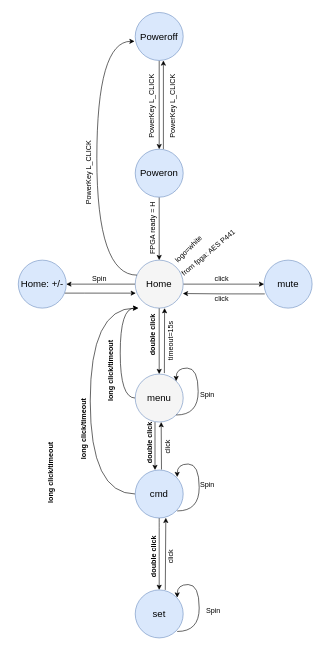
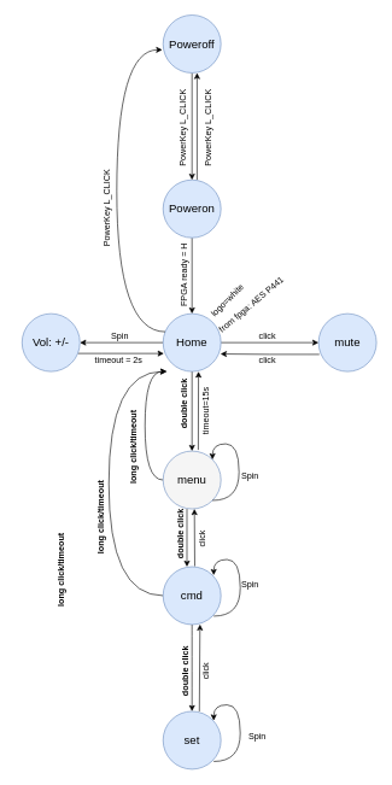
  <mxCell id="0" />
  <mxCell id="1" parent="0" />
  <mxCell id="2" value="" style="edgeStyle=orthogonalEdgeStyle;rounded=0;orthogonalLoop=1;jettySize=auto;html=1;fontSize=16;entryX=0.5;entryY=0;entryDx=0;entryDy=0;exitX=0.5;exitY=1;exitDx=0;exitDy=0;" parent="1" source="43" target="6" edge="1"><mxGeometry relative="1" as="geometry"><mxPoint x="265" y="423" as="targetPoint" /><mxPoint x="265" y="333" as="sourcePoint" /></mxGeometry></mxCell>
  <mxCell id="3" value="" style="edgeStyle=orthogonalEdgeStyle;rounded=0;orthogonalLoop=1;jettySize=auto;html=1;fontSize=12;" parent="1" source="6" target="9" edge="1"><mxGeometry relative="1" as="geometry" /></mxCell>
  <mxCell id="4" value="" style="edgeStyle=orthogonalEdgeStyle;rounded=0;orthogonalLoop=1;jettySize=auto;html=1;fontSize=12;" parent="1" source="6" target="12" edge="1"><mxGeometry relative="1" as="geometry" /></mxCell>
  <mxCell id="5" value="" style="edgeStyle=orthogonalEdgeStyle;rounded=0;orthogonalLoop=1;jettySize=auto;html=1;fontSize=12;" parent="1" source="6" target="18" edge="1"><mxGeometry relative="1" as="geometry" /></mxCell>
- <mxCell id="6" value="Home" style="ellipse;whiteSpace=wrap;html=1;aspect=fixed;fontSize=16;fillColor=#f5f5f5;strokeColor=#6c8ebf;" parent="1" vertex="1"><mxGeometry x="225" y="433" width="80" height="80" as="geometry" /></mxCell>
+ <mxCell id="6" value="Home" style="ellipse;whiteSpace=wrap;html=1;aspect=fixed;fontSize=16;fillColor=#dae8fc;strokeColor=#6c8ebf;" parent="1" vertex="1"><mxGeometry x="225" y="433" width="80" height="80" as="geometry" /></mxCell>
  <mxCell id="7" value="logo=white" style="text;html=1;align=center;verticalAlign=middle;resizable=0;points=[];autosize=1;strokeColor=none;fillColor=none;fontSize=12;rotation=-45;" parent="1" vertex="1"><mxGeometry x="274" y="400" width="80" height="30" as="geometry" /></mxCell>
  <mxCell id="8" style="edgeStyle=orthogonalEdgeStyle;rounded=0;orthogonalLoop=1;jettySize=auto;html=1;entryX=0.993;entryY=0.696;entryDx=0;entryDy=0;fontSize=12;exitX=0.013;exitY=0.704;exitDx=0;exitDy=0;exitPerimeter=0;entryPerimeter=0;" parent="1" source="9" target="6" edge="1"><mxGeometry relative="1" as="geometry" /></mxCell>
  <mxCell id="9" value="mute" style="ellipse;whiteSpace=wrap;html=1;fontSize=16;fillColor=#dae8fc;strokeColor=#6c8ebf;" parent="1" vertex="1"><mxGeometry x="440" y="433" width="80" height="80" as="geometry" /></mxCell>
  <mxCell id="10" value="&lt;span&gt;click&lt;/span&gt;" style="text;html=1;align=center;verticalAlign=middle;resizable=0;points=[];autosize=1;strokeColor=none;fillColor=none;fontSize=12;fontStyle=0" parent="1" vertex="1"><mxGeometry x="344" y="449" width="50" height="30" as="geometry" /></mxCell>
  <mxCell id="11" style="edgeStyle=orthogonalEdgeStyle;rounded=0;orthogonalLoop=1;jettySize=auto;html=1;entryX=0.013;entryY=0.688;entryDx=0;entryDy=0;fontSize=12;entryPerimeter=0;" parent="1" source="12" target="6" edge="1"><mxGeometry relative="1" as="geometry"><Array as="points"><mxPoint x="140" y="488" /><mxPoint x="140" y="488" /></Array></mxGeometry></mxCell>
- <mxCell id="12" value="Home: +/-" style="ellipse;whiteSpace=wrap;html=1;fontSize=16;fillColor=#dae8fc;strokeColor=#6c8ebf;" parent="1" vertex="1"><mxGeometry x="30" y="433" width="80" height="80" as="geometry" /></mxCell>
+ <mxCell id="12" value="Vol: +/-" style="ellipse;whiteSpace=wrap;html=1;fontSize=16;fillColor=#dae8fc;strokeColor=#6c8ebf;" parent="1" vertex="1"><mxGeometry x="30" y="433" width="80" height="80" as="geometry" /></mxCell>
  <mxCell id="13" value="&lt;span&gt;Spin&lt;/span&gt;" style="text;html=1;align=center;verticalAlign=middle;resizable=0;points=[];autosize=1;strokeColor=none;fillColor=none;fontSize=12;fontStyle=0" parent="1" vertex="1"><mxGeometry x="140" y="449" width="50" height="30" as="geometry" /></mxCell>
  <mxCell id="14" value="from fpga: AES P441" style="text;html=1;align=center;verticalAlign=middle;resizable=0;points=[];autosize=1;strokeColor=none;fillColor=none;fontSize=12;rotation=-40;" parent="1" vertex="1"><mxGeometry x="277" y="406" width="140" height="30" as="geometry" /></mxCell>
  <mxCell id="15" value="" style="edgeStyle=orthogonalEdgeStyle;rounded=0;orthogonalLoop=1;jettySize=auto;html=1;fontSize=12;" parent="1" edge="1"><mxGeometry relative="1" as="geometry"><mxPoint x="258" y="703" as="sourcePoint" /><mxPoint x="258" y="783" as="targetPoint" /></mxGeometry></mxCell>
  <mxCell id="16" style="edgeStyle=none;rounded=0;orthogonalLoop=1;jettySize=auto;html=1;fontSize=12;exitX=0.608;exitY=-0.02;exitDx=0;exitDy=0;exitPerimeter=0;" parent="1" source="18" edge="1"><mxGeometry relative="1" as="geometry"><mxPoint x="274" y="513" as="targetPoint" /></mxGeometry></mxCell>
  <mxCell id="17" style="edgeStyle=orthogonalEdgeStyle;curved=1;rounded=0;orthogonalLoop=1;jettySize=auto;html=1;fontSize=12;" parent="1" source="18" edge="1"><mxGeometry relative="1" as="geometry"><mxPoint x="230" y="513" as="targetPoint" /><Array as="points"><mxPoint x="200" y="663" /><mxPoint x="200" y="513" /></Array></mxGeometry></mxCell>
  <mxCell id="18" value="menu" style="ellipse;whiteSpace=wrap;html=1;fontSize=16;fillColor=#f5f5f5;strokeColor=#6c8ebf;" parent="1" vertex="1"><mxGeometry x="225" y="623" width="80" height="80" as="geometry" /></mxCell>
  <mxCell id="19" value="double click" style="text;html=1;align=center;verticalAlign=middle;resizable=0;points=[];autosize=1;strokeColor=none;fillColor=none;fontSize=12;rotation=-90;fontStyle=1" parent="1" vertex="1"><mxGeometry x="210" y="543" width="90" height="30" as="geometry" /></mxCell>
  <mxCell id="20" style="rounded=0;orthogonalLoop=1;jettySize=auto;html=1;entryX=0.379;entryY=1;entryDx=0;entryDy=0;fontSize=12;exitX=0.385;exitY=-0.009;exitDx=0;exitDy=0;exitPerimeter=0;entryPerimeter=0;" parent="1" edge="1"><mxGeometry x="-0.265" y="-21" relative="1" as="geometry"><mxPoint x="268.8" y="782.28" as="sourcePoint" /><mxPoint x="268.32" y="703" as="targetPoint" /><mxPoint as="offset" /></mxGeometry></mxCell>
  <mxCell id="21" value="" style="edgeStyle=orthogonalEdgeStyle;curved=1;rounded=0;orthogonalLoop=1;jettySize=auto;html=1;fontSize=12;" parent="1" source="23" target="30" edge="1"><mxGeometry relative="1" as="geometry" /></mxCell>
  <mxCell id="22" style="edgeStyle=orthogonalEdgeStyle;curved=1;rounded=0;orthogonalLoop=1;jettySize=auto;html=1;fontSize=12;" parent="1" source="23" edge="1"><mxGeometry relative="1" as="geometry"><mxPoint x="230" y="513" as="targetPoint" /><Array as="points"><mxPoint x="150" y="823" /><mxPoint x="150" y="513" /></Array></mxGeometry></mxCell>
  <mxCell id="23" value="cmd" style="ellipse;whiteSpace=wrap;html=1;fontSize=16;fillColor=#dae8fc;strokeColor=#6c8ebf;" parent="1" vertex="1"><mxGeometry x="225" y="783" width="80" height="80" as="geometry" /></mxCell>
  <mxCell id="24" value="Spin" style="text;html=1;align=center;verticalAlign=middle;resizable=0;points=[];autosize=1;strokeColor=none;fillColor=none;fontSize=12;" parent="1" vertex="1"><mxGeometry x="320" y="643" width="50" height="30" as="geometry" /></mxCell>
  <mxCell id="25" style="edgeStyle=orthogonalEdgeStyle;rounded=0;orthogonalLoop=1;jettySize=auto;html=1;exitX=1;exitY=1;exitDx=0;exitDy=0;fontSize=12;curved=1;entryX=1;entryY=0;entryDx=0;entryDy=0;" parent="1" source="18" target="18" edge="1"><mxGeometry relative="1" as="geometry"><mxPoint x="370" y="623" as="targetPoint" /><Array as="points"><mxPoint x="330" y="691" /><mxPoint x="330" y="613" /><mxPoint x="293" y="613" /></Array></mxGeometry></mxCell>
  <mxCell id="26" style="edgeStyle=orthogonalEdgeStyle;rounded=0;orthogonalLoop=1;jettySize=auto;html=1;exitX=1;exitY=1;exitDx=0;exitDy=0;fontSize=12;curved=1;entryX=1;entryY=0;entryDx=0;entryDy=0;" parent="1" edge="1"><mxGeometry relative="1" as="geometry"><mxPoint x="295.004" y="851.284" as="sourcePoint" /><mxPoint x="295.004" y="794.716" as="targetPoint" /><Array as="points"><mxPoint x="331.72" y="851" /><mxPoint x="331.72" y="773" /><mxPoint x="294.72" y="773" /></Array></mxGeometry></mxCell>
  <mxCell id="27" value="Spin" style="text;html=1;align=center;verticalAlign=middle;resizable=0;points=[];autosize=1;strokeColor=none;fillColor=none;fontSize=12;" parent="1" vertex="1"><mxGeometry x="320" y="793" width="50" height="30" as="geometry" /></mxCell>
+ <mxCell id="28" value="timeout = 2s&amp;nbsp;" style="text;html=1;align=center;verticalAlign=middle;resizable=0;points=[];autosize=1;strokeColor=none;fillColor=none;fontSize=12;" parent="1" vertex="1"><mxGeometry x="120" y="483" width="90" height="30" as="geometry" /></mxCell>
  <mxCell id="29" value="&lt;span&gt;click&lt;/span&gt;" style="text;html=1;align=center;verticalAlign=middle;resizable=0;points=[];autosize=1;strokeColor=none;fillColor=none;fontSize=12;fontStyle=0" parent="1" vertex="1"><mxGeometry x="344" y="483" width="50" height="30" as="geometry" /></mxCell>
  <mxCell id="30" value="set" style="ellipse;whiteSpace=wrap;html=1;fontSize=16;fillColor=#dae8fc;strokeColor=#6c8ebf;" parent="1" vertex="1"><mxGeometry x="225" y="983" width="80" height="80" as="geometry" /></mxCell>
  <mxCell id="31" value="double click" style="text;html=1;align=center;verticalAlign=middle;resizable=0;points=[];autosize=1;strokeColor=none;fillColor=none;fontSize=12;rotation=-90;fontStyle=1" parent="1" vertex="1"><mxGeometry x="211" y="913" width="90" height="30" as="geometry" /></mxCell>
  <mxCell id="32" value="click" style="text;html=1;align=center;verticalAlign=middle;resizable=0;points=[];autosize=1;strokeColor=none;fillColor=none;fontSize=12;rotation=-90;" parent="1" vertex="1"><mxGeometry x="255" y="730" width="50" height="30" as="geometry" /></mxCell>
  <mxCell id="33" value="timeout=15s" style="text;html=1;align=center;verticalAlign=middle;resizable=0;points=[];autosize=1;strokeColor=none;fillColor=none;fontSize=12;rotation=-90;" parent="1" vertex="1"><mxGeometry x="240" y="553" width="90" height="30" as="geometry" /></mxCell>
  <mxCell id="34" style="edgeStyle=orthogonalEdgeStyle;rounded=0;orthogonalLoop=1;jettySize=auto;html=1;exitX=1;exitY=1;exitDx=0;exitDy=0;fontSize=12;curved=1;entryX=1;entryY=0;entryDx=0;entryDy=0;" parent="1" edge="1"><mxGeometry relative="1" as="geometry"><mxPoint x="295.004" y="1052.284" as="sourcePoint" /><mxPoint x="295.004" y="995.716" as="targetPoint" /><Array as="points"><mxPoint x="331.72" y="1052" /><mxPoint x="331.72" y="974" /><mxPoint x="294.72" y="974" /></Array></mxGeometry></mxCell>
  <mxCell id="35" value="Spin" style="text;html=1;align=center;verticalAlign=middle;resizable=0;points=[];autosize=1;strokeColor=none;fillColor=none;fontSize=12;" parent="1" vertex="1"><mxGeometry x="330" y="1003" width="50" height="30" as="geometry" /></mxCell>
  <mxCell id="36" style="rounded=0;orthogonalLoop=1;jettySize=auto;html=1;entryX=0.638;entryY=0.996;entryDx=0;entryDy=0;fontSize=12;exitX=0.385;exitY=-0.009;exitDx=0;exitDy=0;exitPerimeter=0;entryPerimeter=0;" parent="1" target="23" edge="1"><mxGeometry relative="1" as="geometry"><mxPoint x="275.14" y="983" as="sourcePoint" /><mxPoint x="274.66" y="903.72" as="targetPoint" /></mxGeometry></mxCell>
  <mxCell id="37" value="click" style="text;html=1;align=center;verticalAlign=middle;resizable=0;points=[];autosize=1;strokeColor=none;fillColor=none;fontSize=12;rotation=-90;" parent="1" vertex="1"><mxGeometry x="260" y="913" width="50" height="30" as="geometry" /></mxCell>
  <mxCell id="38" value="long click/timeout" style="text;html=1;align=center;verticalAlign=middle;resizable=0;points=[];autosize=1;strokeColor=none;fillColor=none;fontSize=12;rotation=-90;fontStyle=1" parent="1" vertex="1"><mxGeometry x="20" y="773" width="130" height="30" as="geometry" /></mxCell>
  <mxCell id="39" value="long click/timeout" style="text;html=1;align=center;verticalAlign=middle;resizable=0;points=[];autosize=1;strokeColor=none;fillColor=none;fontSize=12;rotation=-90;fontStyle=1" parent="1" vertex="1"><mxGeometry x="75" y="700" width="130" height="30" as="geometry" /></mxCell>
  <mxCell id="40" value="long click/timeout" style="text;html=1;align=center;verticalAlign=middle;resizable=0;points=[];autosize=1;strokeColor=none;fillColor=none;fontSize=12;rotation=-90;fontStyle=1" parent="1" vertex="1"><mxGeometry x="120" y="603" width="130" height="30" as="geometry" /></mxCell>
  <mxCell id="41" value="double click" style="text;html=1;align=center;verticalAlign=middle;resizable=0;points=[];autosize=1;strokeColor=none;fillColor=none;fontSize=12;rotation=-90;fontStyle=1" parent="1" vertex="1"><mxGeometry x="205" y="723" width="90" height="30" as="geometry" /></mxCell>
  <mxCell id="42" style="edgeStyle=orthogonalEdgeStyle;rounded=0;orthogonalLoop=1;jettySize=auto;html=1;entryX=0.5;entryY=1;entryDx=0;entryDy=0;" edge="1" parent="1"><mxGeometry relative="1" as="geometry"><mxPoint x="272" y="248" as="sourcePoint" /><mxPoint x="272" y="100" as="targetPoint" /></mxGeometry></mxCell>
  <mxCell id="43" value="Poweron" style="ellipse;whiteSpace=wrap;html=1;aspect=fixed;fontSize=16;fillColor=#dae8fc;strokeColor=#6c8ebf;" vertex="1" parent="1"><mxGeometry x="225" y="248" width="80" height="80" as="geometry" /></mxCell>
  <mxCell id="44" style="edgeStyle=orthogonalEdgeStyle;rounded=0;orthogonalLoop=1;jettySize=auto;html=1;entryX=0.5;entryY=0;entryDx=0;entryDy=0;" edge="1" parent="1" source="45" target="43"><mxGeometry relative="1" as="geometry" /></mxCell>
  <mxCell id="45" value="Poweroff" style="ellipse;whiteSpace=wrap;html=1;aspect=fixed;fontSize=16;fillColor=#dae8fc;strokeColor=#6c8ebf;" vertex="1" parent="1"><mxGeometry x="225" y="20" width="80" height="80" as="geometry" /></mxCell>
  <mxCell id="46" value="PowerKey L_CLICK" style="text;html=1;align=center;verticalAlign=middle;resizable=0;points=[];autosize=1;strokeColor=none;fillColor=none;fontSize=12;rotation=-90;" vertex="1" parent="1"><mxGeometry x="190" y="164" width="125" height="26" as="geometry" /></mxCell>
  <mxCell id="47" value="PowerKey L_CLICK" style="text;html=1;align=center;verticalAlign=middle;resizable=0;points=[];autosize=1;strokeColor=none;fillColor=none;fontSize=12;rotation=-90;" vertex="1" parent="1"><mxGeometry x="225" y="164" width="125" height="26" as="geometry" /></mxCell>
  <mxCell id="48" style="edgeStyle=orthogonalEdgeStyle;curved=1;rounded=0;orthogonalLoop=1;jettySize=auto;html=1;fontSize=12;entryX=-0.014;entryY=0.601;entryDx=0;entryDy=0;entryPerimeter=0;" edge="1" parent="1" target="45"><mxGeometry relative="1" as="geometry"><mxPoint x="232.98" y="308" as="targetPoint" /><Array as="points"><mxPoint x="161" y="458" /><mxPoint x="161" y="68" /></Array><mxPoint x="227.98" y="458" as="sourcePoint" /></mxGeometry></mxCell>
  <mxCell id="49" value="PowerKey L_CLICK" style="text;html=1;align=center;verticalAlign=middle;resizable=0;points=[];autosize=1;strokeColor=none;fillColor=none;fontSize=12;rotation=-90;" vertex="1" parent="1"><mxGeometry x="85" y="275" width="125" height="26" as="geometry" /></mxCell>
  <mxCell id="50" value="FPGA ready = H" style="text;html=1;align=center;verticalAlign=middle;resizable=0;points=[];autosize=1;strokeColor=none;fillColor=none;fontSize=12;rotation=-90;" vertex="1" parent="1"><mxGeometry x="202" y="367" width="106" height="26" as="geometry" /></mxCell>
